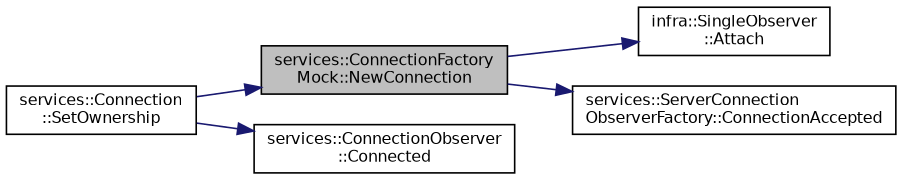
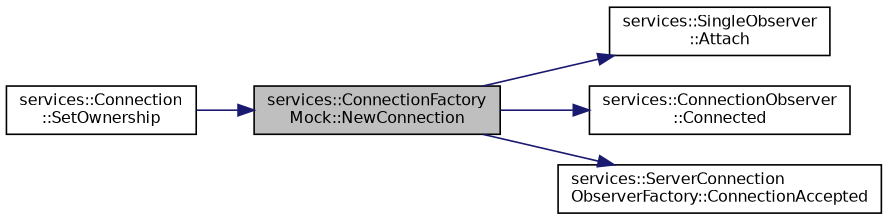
  digraph {
    rankdir=LR
    node [color=black fillcolor=white fontname=Helvetica fontsize=10 shape=record style=filled]
    edge [color=midnightblue fontname=Helvetica fontsize=10 labelfontname=Helvetica labelfontsize=10 style=solid]
    n1 [fillcolor=grey75 fontcolor=black height=0.2 label="services::ConnectionFactory\lMock::NewConnection" width=0.4]
-   n2 [height=0.2 label="infra::SingleObserver\l::Attach" width=0.4]
+   n2 [height=0.2 label="services::SingleObserver\l::Attach" width=0.4]
    n3 [height=0.2 label="services::ConnectionObserver\l::Connected" width=0.4]
    n4 [height=0.2 label="services::ServerConnection\lObserverFactory::ConnectionAccepted" width=0.4]
    n5 [height=0.2 label="services::Connection\l::SetOwnership" width=0.4]
    n1 -> n2
-   n5 -> n3
+   n1 -> n3
    n1 -> n4
    n5 -> n1
  }
